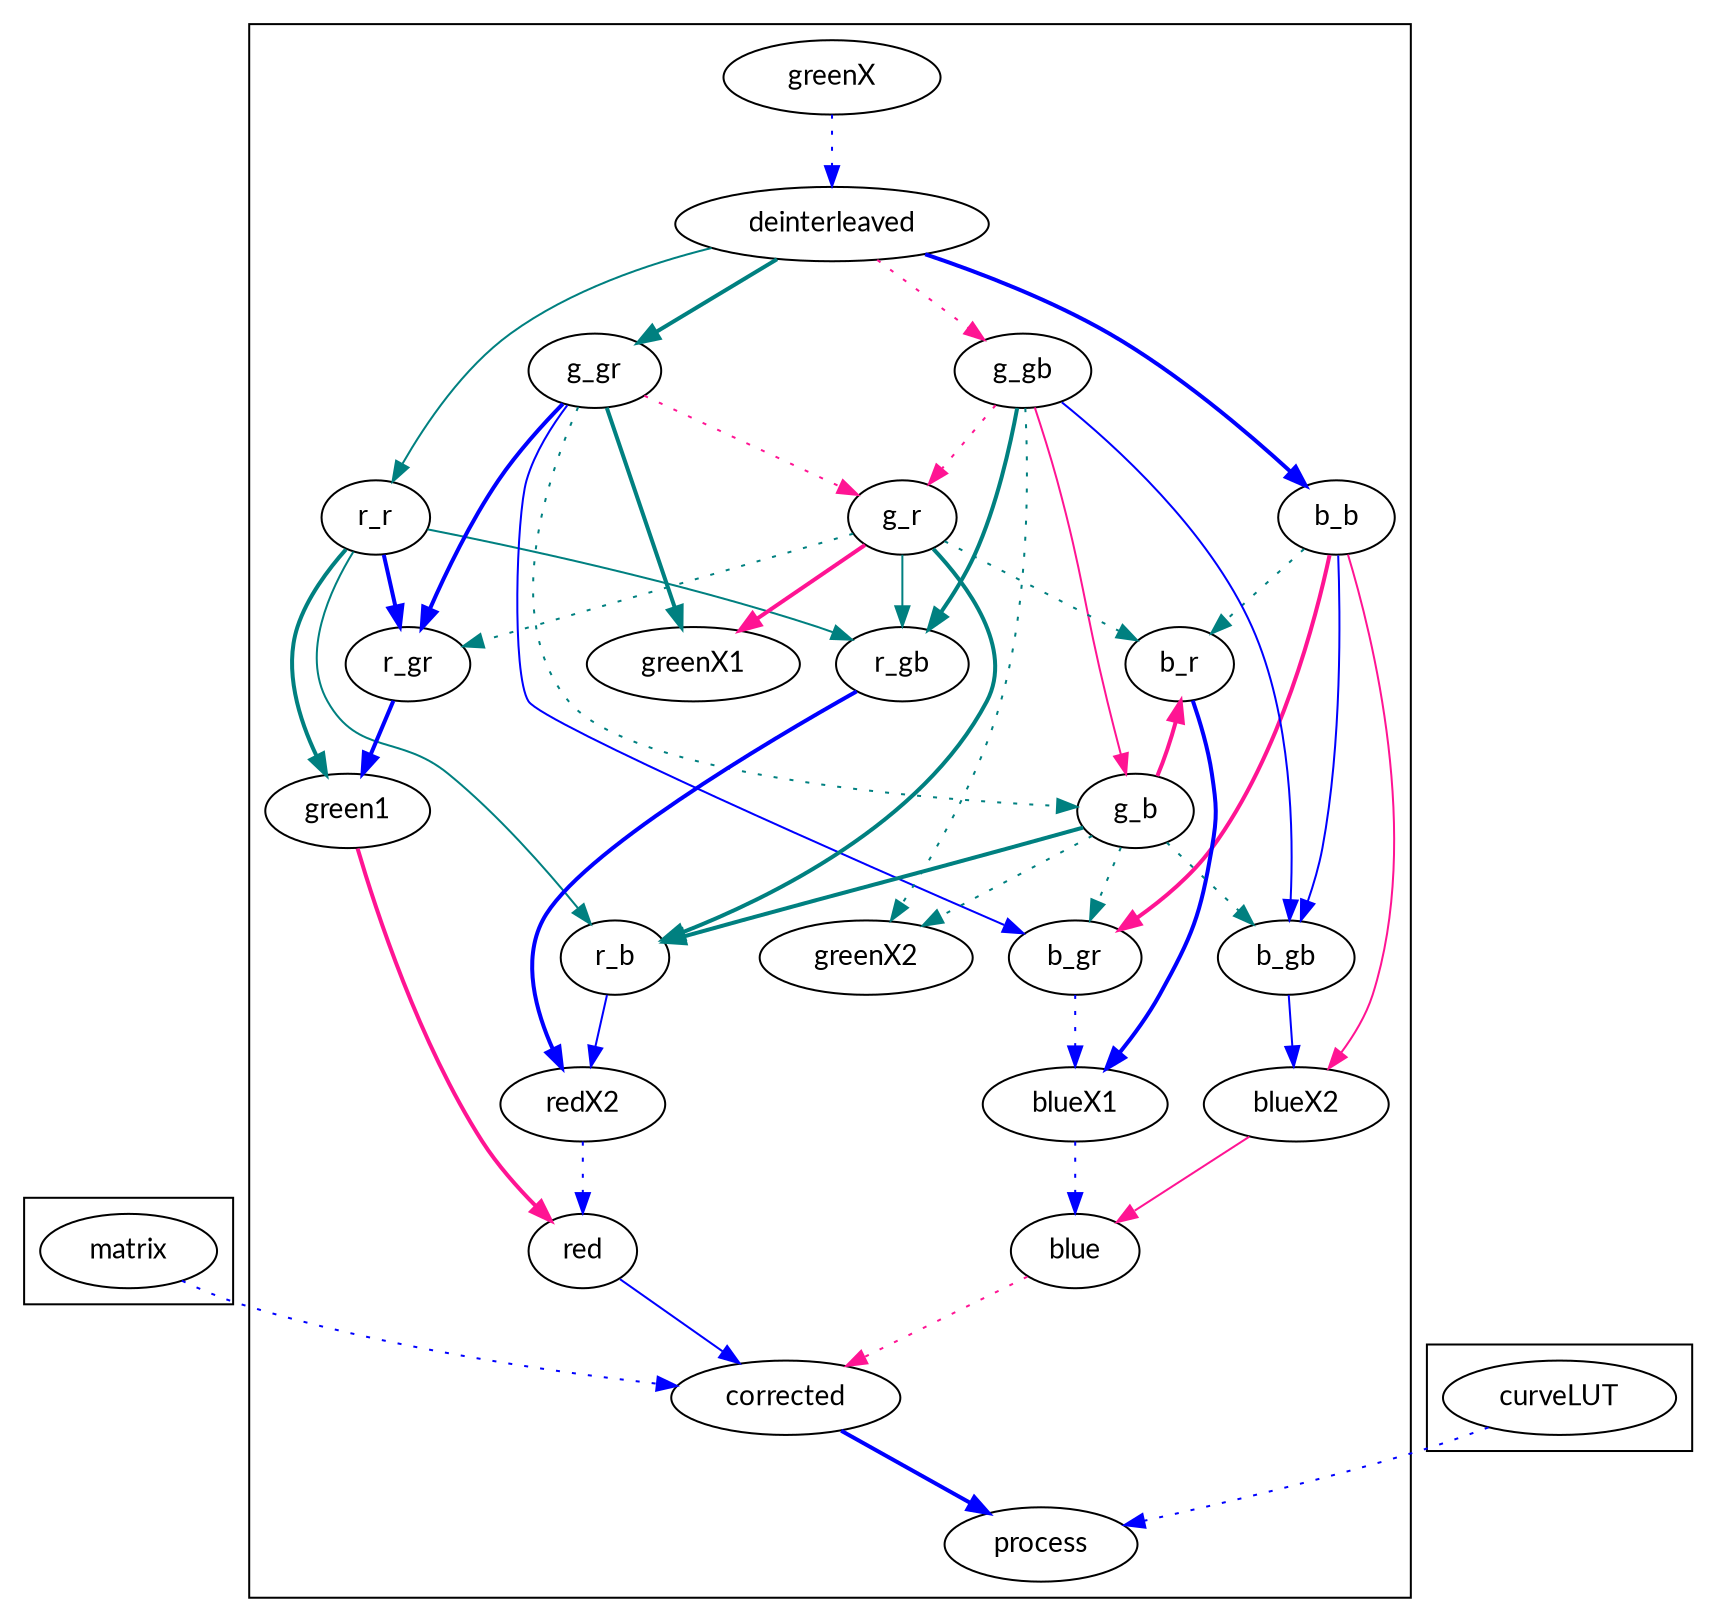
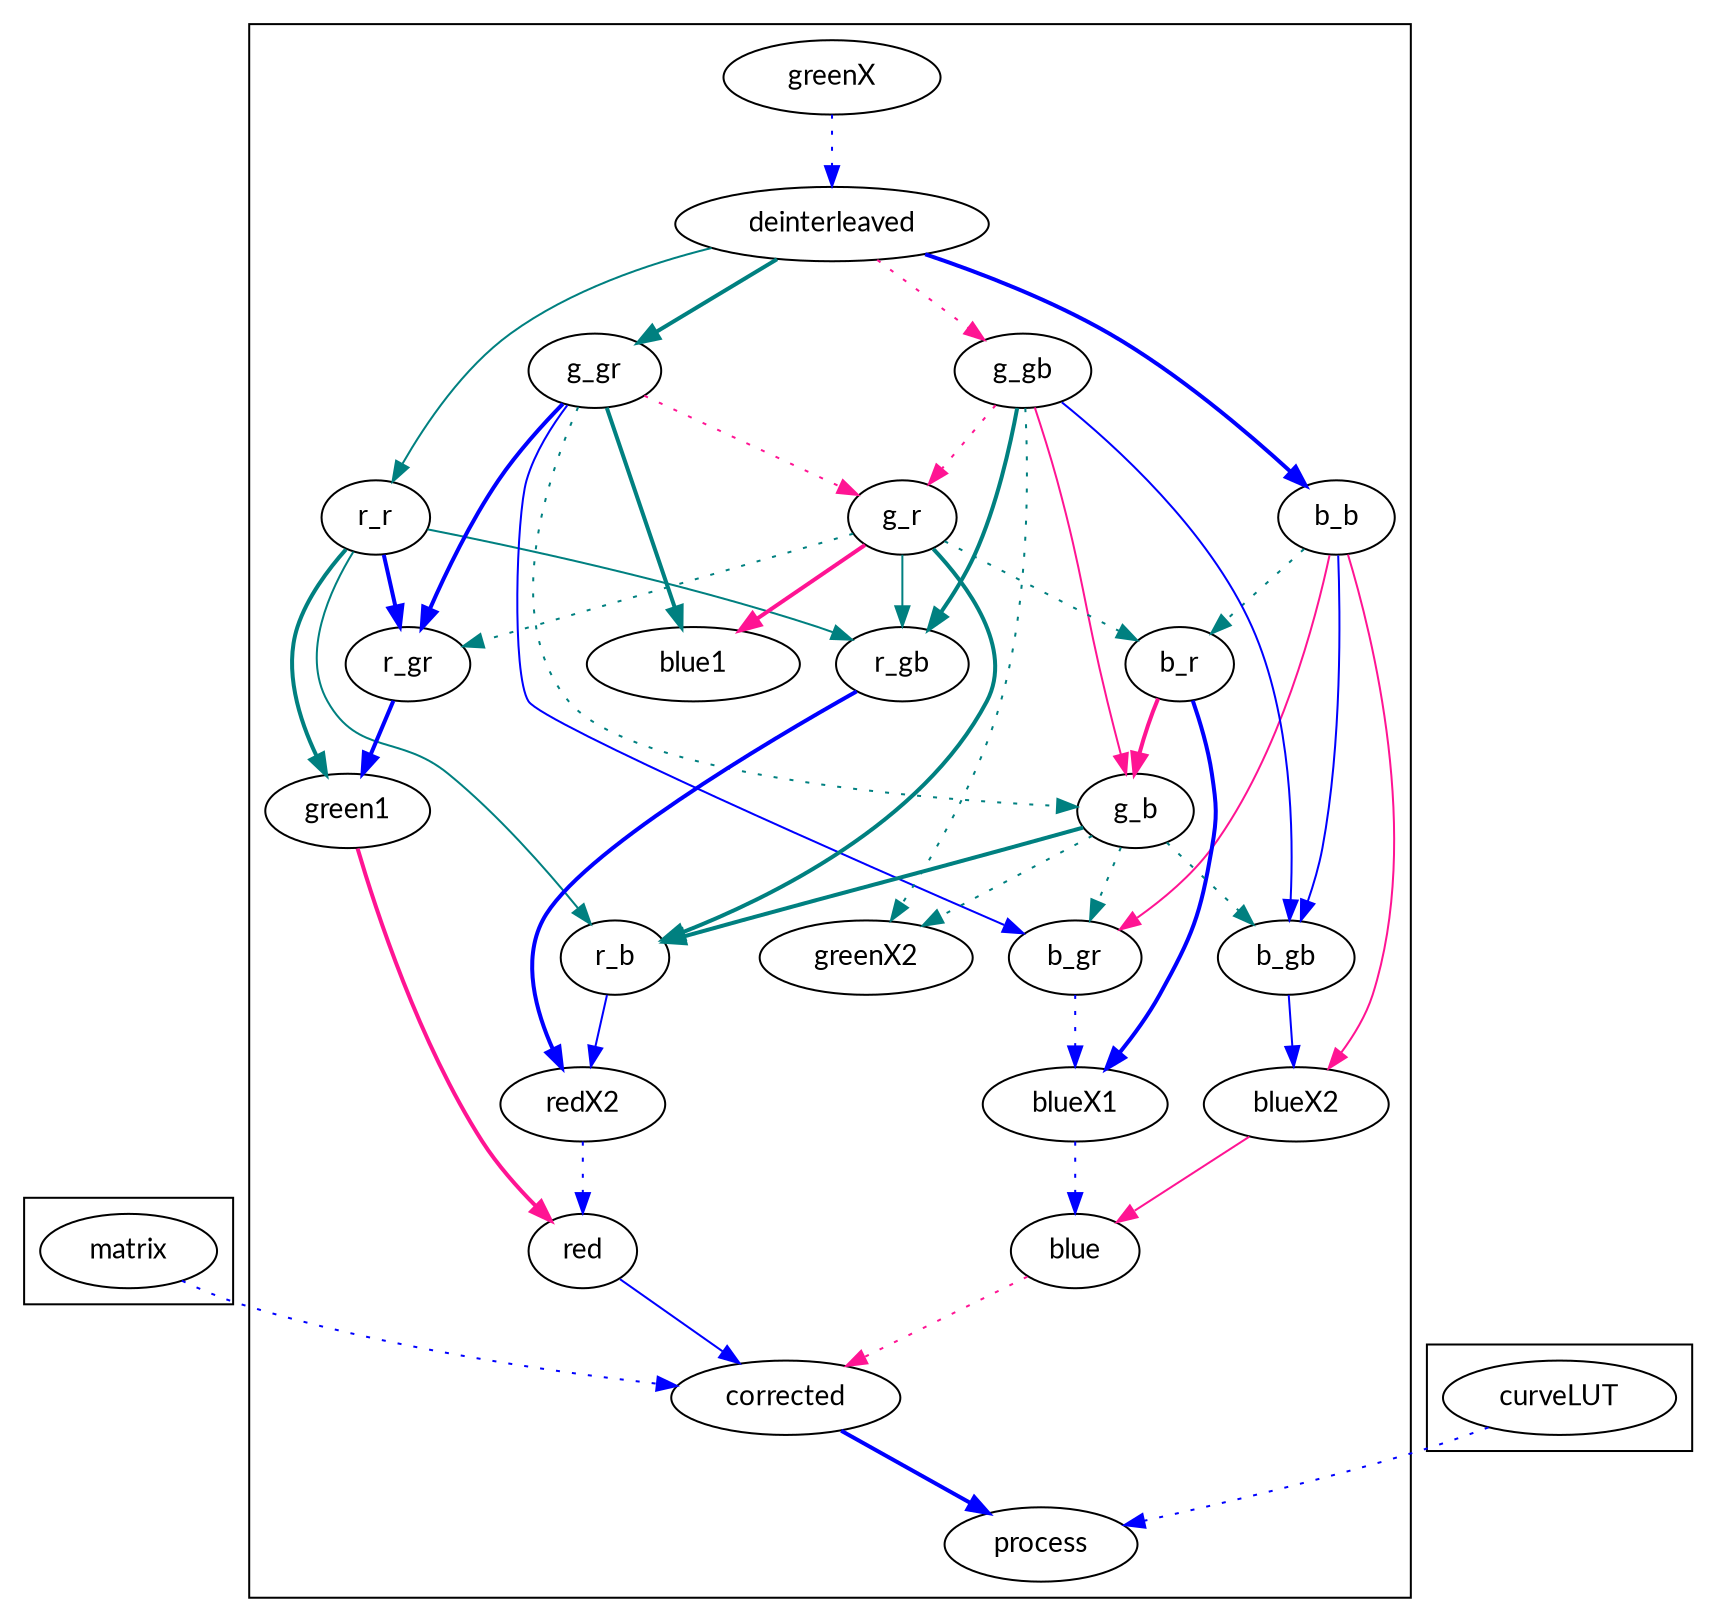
  digraph {
    fontname=Lato
    node [fontname=Lato]
    edge [color=blue fontname=Lato style=dotted]
    matrix [height=0.51389 width=1.2222]
    curveLUT [height=0.51389 width=1.6111]
    n3 [height=0.51389 label=greenX width=1.5]
    deinterleaved [height=0.51389 width=2.1667]
    r_r [height=0.51389 width=0.75]
    b_b [height=0.51389 width=0.80556]
    g_gr [height=0.51389 width=0.91667]
    g_gb [height=0.51389 width=0.94444]
    r_gr [height=0.51389 width=0.86111]
    r_gb [height=0.51389 width=0.91667]
    r_b [height=0.51389 width=0.75]
    n12 [height=0.51389 label=green1 width=1.1389]
    b_gr [height=0.51389 width=0.91667]
    b_gb [height=0.51389 width=0.94444]
    b_r [height=0.51389 width=0.75]
    blueX2 [height=0.51389 width=1.2778]
-   greenX1 [height=0.51389 width=1.4722]
+   greenX1 [height=0.51389 width=1.4722 label=blue1]
    g_r [height=0.51389 width=0.75]
    g_b [height=0.51389 width=0.80556]
    greenX2 [height=0.51389 width=1.4722]
    blueX1 [height=0.51389 width=1.2778]
    redX2 [height=0.51389 width=1.1389]
    red [height=0.51389 width=0.75]
    corrected [height=0.51389 width=1.5833]
    process [height=0.51389 width=1.3333]
    blue [height=0.51389 width=0.88889]
    subgraph cluster_1 {
      matrix
    }
    subgraph cluster_2 {
      curveLUT
    }
    subgraph cluster_3 {
      n3
      deinterleaved
      r_r
      b_b
      g_gr
      g_gb
      r_gr
      r_gb
      r_b
      n12
      b_gr
      b_gb
      b_r
      blueX2
      greenX1
      g_r
      g_b
      greenX2
      blueX1
      redX2
      red
      corrected
      process
      blue
    }
    matrix -> corrected
    curveLUT -> process
    n3 -> deinterleaved
    deinterleaved -> r_r [color=teal style=solid]
    deinterleaved -> b_b [style=bold]
    deinterleaved -> g_gr [color=teal style=bold]
    deinterleaved -> g_gb [color=deeppink]
    r_r -> r_gr [style=bold]
    r_r -> r_gb [color=teal style=solid]
    r_r -> r_b [color=teal style=solid]
    r_r -> n12 [color=teal style=bold]
-   b_b -> b_gr [color=deeppink style=bold]
+   b_b -> b_gr [color=deeppink style=solid]
    b_b -> b_gb [style=solid]
    b_b -> b_r [color=teal]
    b_b -> blueX2 [color=deeppink style=solid]
    g_gr -> r_gr [style=bold]
    g_gr -> b_gr [style=solid]
    g_gr -> greenX1 [color=teal style=bold]
    g_gr -> g_r [color=deeppink]
    g_gr -> g_b [color=teal]
    g_gb -> r_gb [color=teal style=bold]
    g_gb -> b_gb [style=solid]
    g_gb -> g_r [color=deeppink]
    g_gb -> g_b [color=deeppink style=solid]
    g_gb -> greenX2 [color=teal]
    r_gr -> n12 [style=bold]
    r_gb -> redX2 [style=bold]
    r_b -> redX2 [style=solid]
    n12 -> red [color=deeppink style=bold]
    b_gr -> blueX1
    b_gb -> blueX2 [style=solid]
    b_r -> blueX1 [style=bold]
    blueX2 -> blue [color=deeppink style=solid]
    g_r -> r_gr [color=teal]
    g_r -> r_gb [color=teal style=solid]
    g_r -> r_b [color=teal style=bold]
    g_r -> b_r [color=teal]
    g_r -> greenX1 [color=deeppink style=bold]
    g_b -> r_b [color=teal style=bold]
    g_b -> b_gr [color=teal]
    g_b -> b_gb [color=teal]
-   g_b -> b_r [color=deeppink style=bold]
+   b_r -> g_b [color=deeppink style=bold]
    g_b -> greenX2 [color=teal]
    blueX1 -> blue
    redX2 -> red
    red -> corrected [style=solid]
    corrected -> process [style=bold]
    blue -> corrected [color=deeppink]
  }
